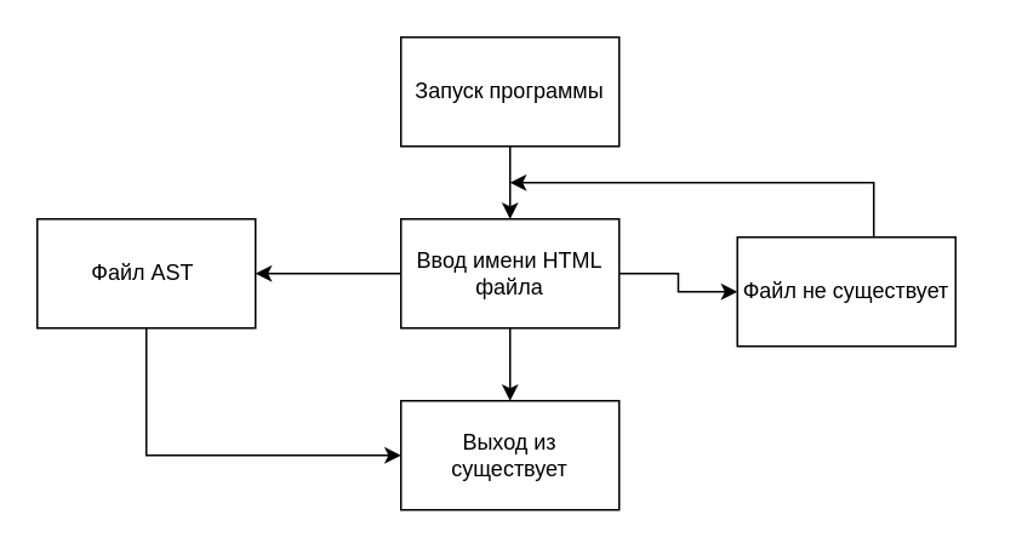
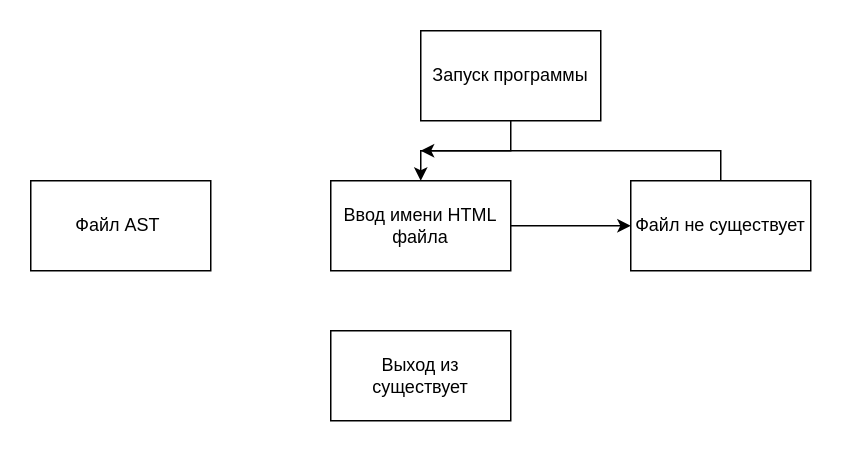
  <mxCell id="0" />
  <mxCell id="1" parent="0" />
  <mxCell id="2" style="edgeStyle=orthogonalEdgeStyle;rounded=0;orthogonalLoop=1;jettySize=auto;html=1;exitX=0.5;exitY=1;exitDx=0;exitDy=0;entryX=0.5;entryY=0;entryDx=0;entryDy=0;" edge="1" parent="1" source="3" target="9"><mxGeometry relative="1" as="geometry" /></mxCell>
- <mxCell id="3" value="Запуск программы" style="rounded=0;whiteSpace=wrap;html=1;" vertex="1" parent="1"><mxGeometry x="220" y="20" width="120" height="60" as="geometry" /></mxCell>
- <mxCell id="4" style="edgeStyle=orthogonalEdgeStyle;rounded=0;orthogonalLoop=1;jettySize=auto;html=1;exitX=0.5;exitY=1;exitDx=0;exitDy=0;entryX=0;entryY=0.5;entryDx=0;entryDy=0;" edge="1" parent="1" source="5" target="12"><mxGeometry relative="1" as="geometry" /></mxCell>
+ <mxCell id="3" value="Запуск программы" style="rounded=0;whiteSpace=wrap;html=1;" vertex="1" parent="1"><mxGeometry x="280" y="20" width="120" height="60" as="geometry" /></mxCell>
  <mxCell id="5" value="Файл AST&amp;nbsp;" style="rounded=0;whiteSpace=wrap;html=1;" vertex="1" parent="1"><mxGeometry x="20" y="120" width="120" height="60" as="geometry" /></mxCell>
- <mxCell id="6" style="edgeStyle=orthogonalEdgeStyle;rounded=0;orthogonalLoop=1;jettySize=auto;html=1;exitX=0.5;exitY=1;exitDx=0;exitDy=0;entryX=0.5;entryY=0;entryDx=0;entryDy=0;" edge="1" parent="1" source="9" target="12"><mxGeometry relative="1" as="geometry" /></mxCell>
  <mxCell id="7" style="edgeStyle=orthogonalEdgeStyle;rounded=0;orthogonalLoop=1;jettySize=auto;html=1;exitX=1;exitY=0.5;exitDx=0;exitDy=0;" edge="1" parent="1" source="9" target="11"><mxGeometry relative="1" as="geometry" /></mxCell>
- <mxCell id="8" style="edgeStyle=orthogonalEdgeStyle;rounded=0;orthogonalLoop=1;jettySize=auto;html=1;exitX=0;exitY=0.5;exitDx=0;exitDy=0;entryX=1;entryY=0.5;entryDx=0;entryDy=0;" edge="1" parent="1" source="9" target="5"><mxGeometry relative="1" as="geometry" /></mxCell>
  <mxCell id="9" value="Ввод имени HTML файла" style="rounded=0;whiteSpace=wrap;html=1;" vertex="1" parent="1"><mxGeometry x="220" y="120" width="120" height="60" as="geometry" /></mxCell>
  <mxCell id="10" style="edgeStyle=orthogonalEdgeStyle;rounded=0;orthogonalLoop=1;jettySize=auto;html=1;" edge="1" parent="1" source="11"><mxGeometry relative="1" as="geometry"><mxPoint x="280" y="100" as="targetPoint" /><Array as="points"><mxPoint x="480" y="100" /></Array></mxGeometry></mxCell>
- <mxCell id="11" value="Файл не существует" style="rounded=0;whiteSpace=wrap;html=1;" vertex="1" parent="1"><mxGeometry x="405" y="130" width="120" height="60" as="geometry" /></mxCell>
+ <mxCell id="11" value="Файл не существует" style="rounded=0;whiteSpace=wrap;html=1;" vertex="1" parent="1"><mxGeometry x="420" y="120" width="120" height="60" as="geometry" /></mxCell>
  <mxCell id="12" value="Выход из существует" style="rounded=0;whiteSpace=wrap;html=1;" vertex="1" parent="1"><mxGeometry x="220" y="220" width="120" height="60" as="geometry" /></mxCell>
